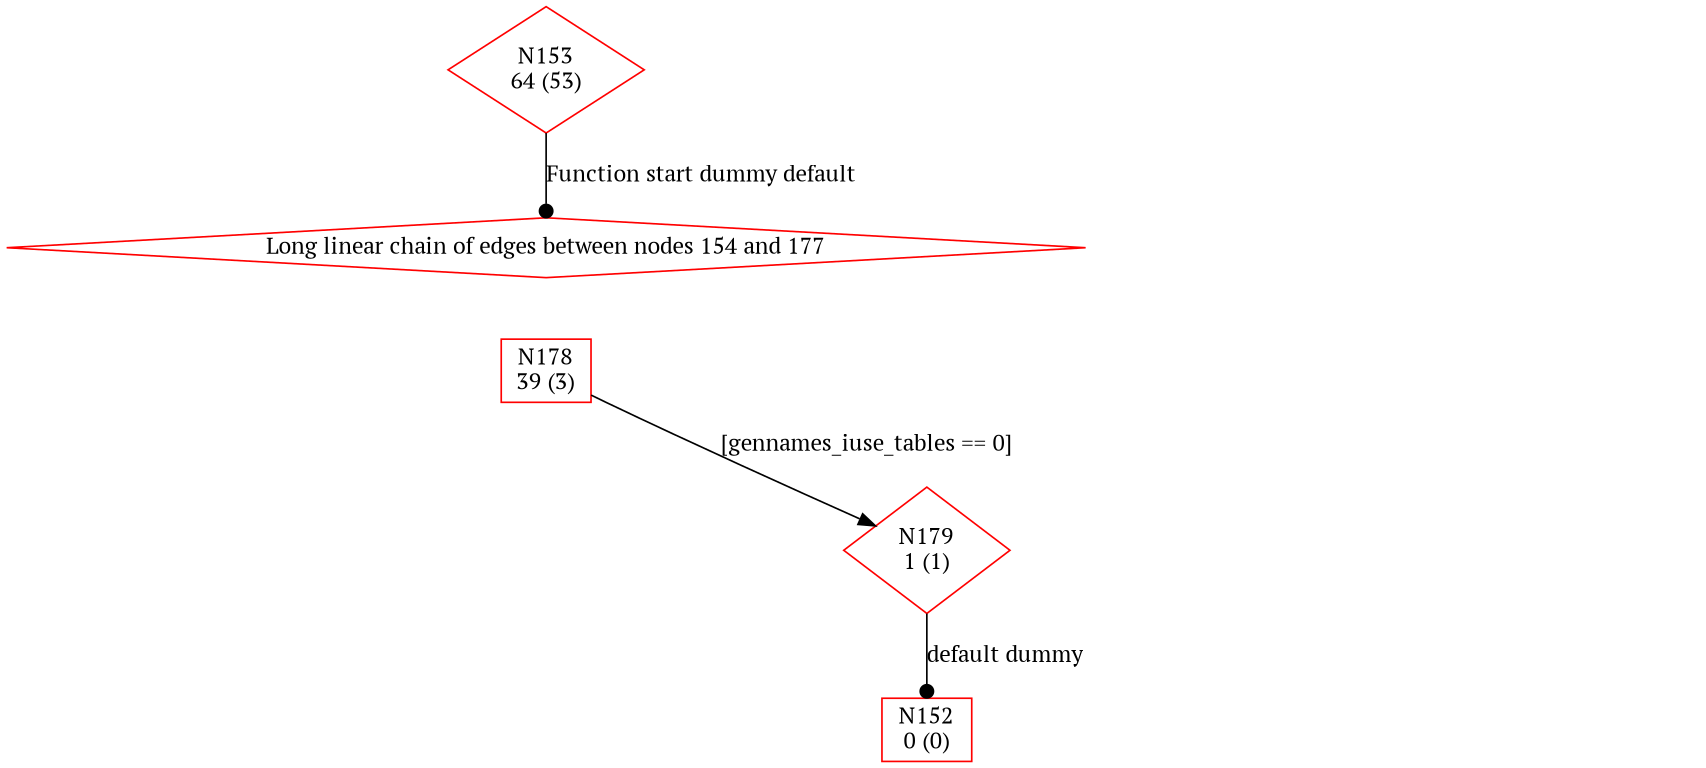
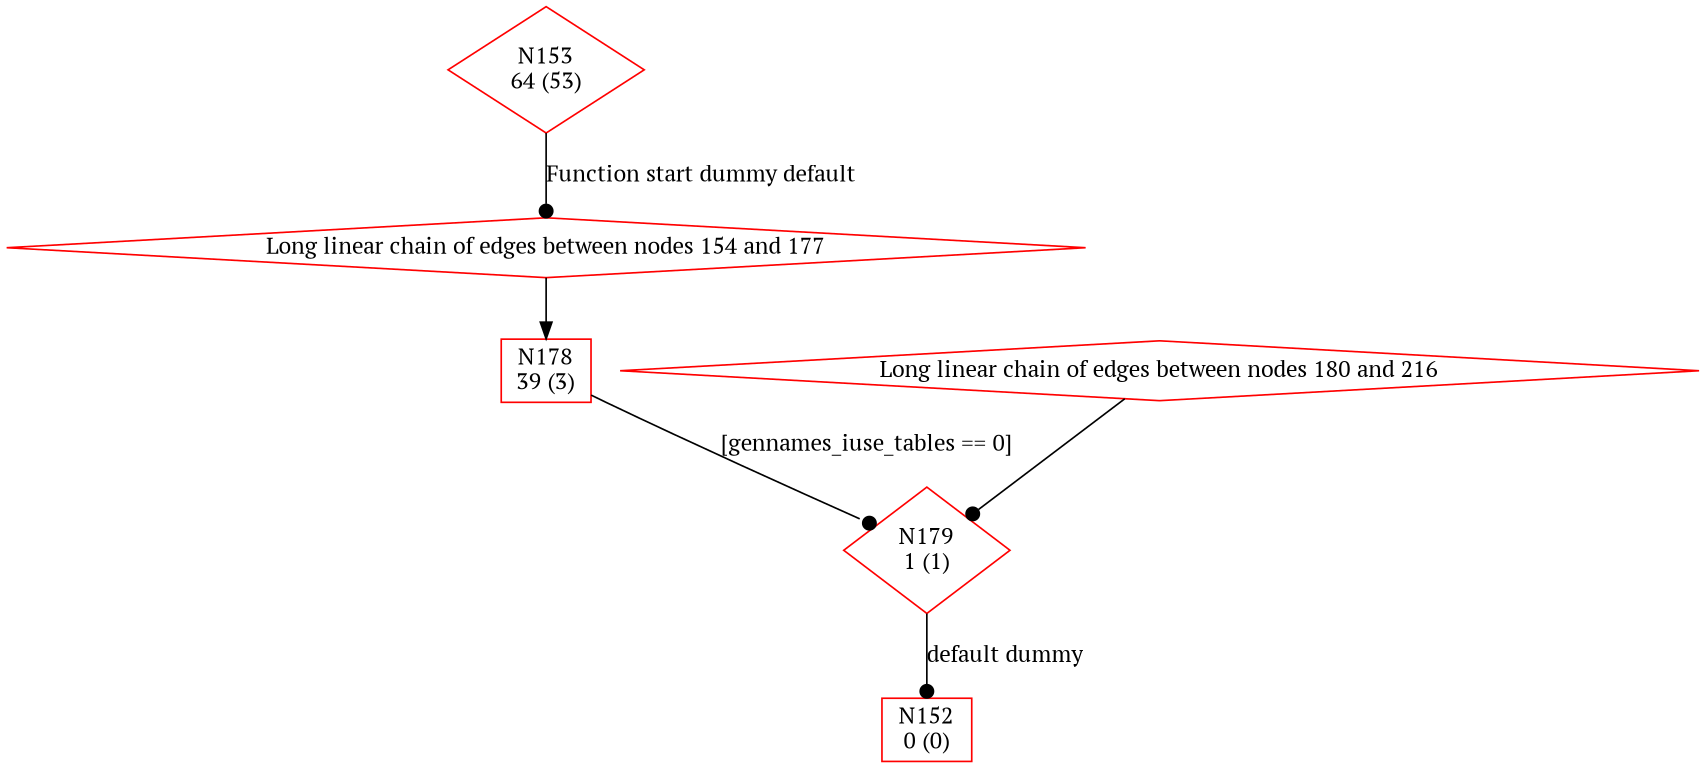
  digraph {
    fontname="PT Serif"
    node [color=red fontname="PT Serif" shape=diamond]
    edge [arrowhead=dot fontname="PT Serif"]
    n1 [label="N153\n64 (53)"]
    n2 [fillcolor=white label="Long linear chain of edges between nodes 154 and 177" penwidth=1 style="filled,bold"]
    n3 [label="N178\n39 (3)" shape=box]
    n4 [label="N179\n1 (1)"]
    n5 [label="N152\n0 (0)" shape=box]
+   n6 [fillcolor=white label="Long linear chain of edges between nodes 180 and 216" penwidth=1 style="filled,bold"]
    n1 -> n2 [label="Function start dummy default"]
-   n3 -> n4 [arrowhead=normal label="[gennames_iuse_tables == 0]"]
+   n2 -> n3 [arrowhead=normal]
+   n3 -> n4 [label="[gennames_iuse_tables == 0]"]
    n4 -> n5 [label="default dummy"]
+   n6 -> n4
  }
